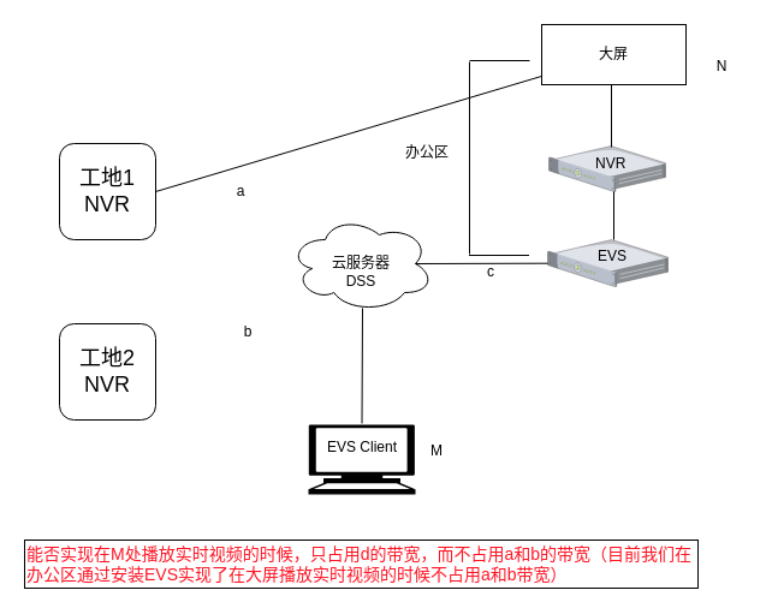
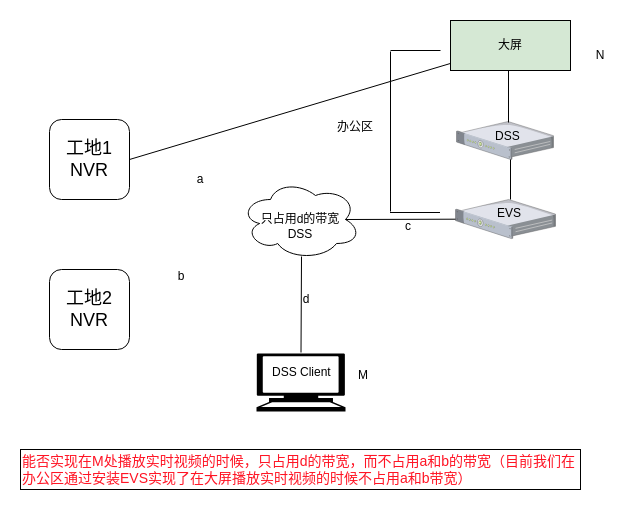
  <mxCell id="0" />
  <mxCell id="1" parent="0" />
  <mxCell id="2" value="&lt;font style=&quot;font-size: 18px&quot;&gt;工地1&lt;br&gt;NVR&lt;br&gt;&lt;/font&gt;" style="whiteSpace=wrap;html=1;aspect=fixed;rounded=1;" vertex="1" parent="1"><mxGeometry x="49" y="119" width="80" height="80" as="geometry" /></mxCell>
  <mxCell id="3" value="&lt;span style=&quot;font-size: 18px&quot;&gt;工地2&lt;/span&gt;&lt;br style=&quot;font-size: 18px&quot;&gt;&lt;span style=&quot;font-size: 18px&quot;&gt;NVR&lt;/span&gt;" style="whiteSpace=wrap;html=1;aspect=fixed;rounded=1;" vertex="1" parent="1"><mxGeometry x="49" y="269" width="80" height="80" as="geometry" /></mxCell>
- <mxCell id="4" value="&lt;br&gt;云服务器&lt;br&gt;DSS" style="ellipse;shape=cloud;whiteSpace=wrap;html=1;" vertex="1" parent="1"><mxGeometry x="240" y="179" width="120" height="80" as="geometry" /></mxCell>
+ <mxCell id="4" value="&lt;br&gt;只占用d的带宽&lt;br&gt;DSS" style="ellipse;shape=cloud;whiteSpace=wrap;html=1;" vertex="1" parent="1"><mxGeometry x="240" y="179" width="120" height="80" as="geometry" /></mxCell>
  <mxCell id="5" value="" style="endArrow=none;html=1;exitX=1;exitY=0.5;exitDx=0;exitDy=0;" edge="1" parent="1" source="2" target="14"><mxGeometry width="50" height="50" relative="1" as="geometry"><mxPoint x="-10" y="419" as="sourcePoint" /><mxPoint x="230" y="179" as="targetPoint" /></mxGeometry></mxCell>
  <mxCell id="6" value="" style="verticalLabelPosition=bottom;aspect=fixed;html=1;verticalAlign=top;strokeColor=none;align=center;outlineConnect=0;shape=mxgraph.citrix.1u_2u_server;" vertex="1" parent="1"><mxGeometry x="455" y="199" width="100" height="39.1" as="geometry" /></mxCell>
  <mxCell id="7" value="" style="endArrow=none;html=1;entryX=0.875;entryY=0.5;entryDx=0;entryDy=0;entryPerimeter=0;" edge="1" parent="1" source="6" target="4"><mxGeometry width="50" height="50" relative="1" as="geometry"><mxPoint x="-10" y="419" as="sourcePoint" /><mxPoint x="40" y="369" as="targetPoint" /></mxGeometry></mxCell>
  <mxCell id="8" value="EVS" style="text;html=1;" vertex="1" parent="1"><mxGeometry x="495" y="199" width="60" height="30" as="geometry" /></mxCell>
  <mxCell id="9" value="" style="verticalLabelPosition=bottom;aspect=fixed;html=1;verticalAlign=top;strokeColor=none;align=center;outlineConnect=0;shape=mxgraph.citrix.1u_2u_server;" vertex="1" parent="1"><mxGeometry x="456" y="121" width="97" height="38" as="geometry" /></mxCell>
- <mxCell id="10" value="NVR" style="text;html=1;" vertex="1" parent="1"><mxGeometry x="493" y="122" width="60" height="30" as="geometry" /></mxCell>
+ <mxCell id="10" value="DSS" style="text;html=1;" vertex="1" parent="1"><mxGeometry x="493" y="122" width="60" height="30" as="geometry" /></mxCell>
  <mxCell id="11" value="" style="endArrow=none;html=1;exitX=0.25;exitY=0;exitDx=0;exitDy=0;" edge="1" parent="1" source="8"><mxGeometry width="50" height="50" relative="1" as="geometry"><mxPoint x="50" y="499" as="sourcePoint" /><mxPoint x="510" y="159" as="targetPoint" /></mxGeometry></mxCell>
  <mxCell id="12" value="" style="shape=mxgraph.signs.tech.computer;html=1;fillColor=#000000;strokeColor=none;verticalLabelPosition=bottom;verticalAlign=top;align=center;" vertex="1" parent="1"><mxGeometry x="256" y="353" width="89" height="58" as="geometry" /></mxCell>
- <mxCell id="13" value="EVS Client" style="text;html=1;resizable=0;points=[];autosize=1;align=left;verticalAlign=top;spacingTop=-4;" vertex="1" parent="1"><mxGeometry x="270" y="362" width="70" height="20" as="geometry" /></mxCell>
- <mxCell id="14" value="大屏" style="rounded=0;whiteSpace=wrap;html=1;" vertex="1" parent="1"><mxGeometry x="450" y="20" width="120" height="50" as="geometry" /></mxCell>
+ <mxCell id="13" value="DSS Client" style="text;html=1;resizable=0;points=[];autosize=1;align=left;verticalAlign=top;spacingTop=-4;" vertex="1" parent="1"><mxGeometry x="270" y="362" width="70" height="20" as="geometry" /></mxCell>
+ <mxCell id="14" value="大屏" style="rounded=0;whiteSpace=wrap;html=1;fillColor=#d5e8d4;" vertex="1" parent="1"><mxGeometry x="450" y="20" width="120" height="50" as="geometry" /></mxCell>
  <mxCell id="15" value="" style="endArrow=none;html=1;entryX=0.5;entryY=1;entryDx=0;entryDy=0;" edge="1" parent="1"><mxGeometry width="50" height="50" relative="1" as="geometry"><mxPoint x="508" y="122" as="sourcePoint" /><mxPoint x="508" y="70" as="targetPoint" /></mxGeometry></mxCell>
  <mxCell id="16" value="" style="endArrow=none;html=1;exitX=0.5;exitY=0;exitDx=0;exitDy=0;exitPerimeter=0;" edge="1" parent="1"><mxGeometry width="50" height="50" relative="1" as="geometry"><mxPoint x="300.5" y="352" as="sourcePoint" /><mxPoint x="301" y="256" as="targetPoint" /></mxGeometry></mxCell>
- <mxCell id="17" value="a" style="text;html=1;strokeColor=none;fillColor=none;align=center;verticalAlign=middle;whiteSpace=wrap;rounded=0;" vertex="1" parent="1"><mxGeometry x="180" y="149" width="40" height="20" as="geometry" /></mxCell>
- <mxCell id="18" value="b" style="text;html=1;strokeColor=none;fillColor=none;align=center;verticalAlign=middle;whiteSpace=wrap;rounded=0;" vertex="1" parent="1"><mxGeometry x="186" y="266" width="40" height="20" as="geometry" /></mxCell>
+ <mxCell id="17" value="a" style="text;html=1;strokeColor=none;fillColor=none;align=center;verticalAlign=middle;whiteSpace=wrap;rounded=0;" vertex="1" parent="1"><mxGeometry x="180" y="169" width="40" height="20" as="geometry" /></mxCell>
+ <mxCell id="18" value="b" style="text;html=1;strokeColor=none;fillColor=none;align=center;verticalAlign=middle;whiteSpace=wrap;rounded=0;" vertex="1" parent="1"><mxGeometry x="161" y="266" width="40" height="20" as="geometry" /></mxCell>
  <mxCell id="19" value="c" style="text;html=1;strokeColor=none;fillColor=none;align=center;verticalAlign=middle;whiteSpace=wrap;rounded=0;" vertex="1" parent="1"><mxGeometry x="387.5" y="216" width="40" height="20" as="geometry" /></mxCell>
+ <mxCell id="20" value="d" style="text;html=1;strokeColor=none;fillColor=none;align=center;verticalAlign=middle;whiteSpace=wrap;rounded=0;" vertex="1" parent="1"><mxGeometry x="286" y="289" width="40" height="20" as="geometry" /></mxCell>
  <mxCell id="21" value="M" style="text;html=1;strokeColor=none;fillColor=none;align=center;verticalAlign=middle;whiteSpace=wrap;rounded=0;" vertex="1" parent="1"><mxGeometry x="343" y="365" width="40" height="20" as="geometry" /></mxCell>
  <mxCell id="22" value="N" style="text;html=1;strokeColor=none;fillColor=none;align=center;verticalAlign=middle;whiteSpace=wrap;rounded=0;" vertex="1" parent="1"><mxGeometry x="580" y="45" width="40" height="20" as="geometry" /></mxCell>
  <mxCell id="23" value="&lt;font style=&quot;font-size: 14px&quot; color=&quot;#ff1424&quot;&gt;能否实现在M处播放实时视频的时候，只占用d的带宽，而不占用a和b的带宽（目前我们在办公区通过安装EVS实现了在大屏播放实时视频的时候不占用a和b带宽）&lt;/font&gt;" style="text;html=1;strokeColor=#000000;fillColor=#FFFFFF;align=left;verticalAlign=middle;whiteSpace=wrap;rounded=0;" vertex="1" parent="1"><mxGeometry x="20" y="449" width="560" height="40" as="geometry" /></mxCell>
  <mxCell id="24" value="" style="endArrow=none;html=1;" edge="1" parent="1"><mxGeometry width="50" height="50" relative="1" as="geometry"><mxPoint x="390" y="50" as="sourcePoint" /><mxPoint x="440" y="50" as="targetPoint" /></mxGeometry></mxCell>
  <mxCell id="25" value="" style="endArrow=none;html=1;" edge="1" parent="1"><mxGeometry width="50" height="50" relative="1" as="geometry"><mxPoint x="390" y="211" as="sourcePoint" /><mxPoint x="390" y="51" as="targetPoint" /></mxGeometry></mxCell>
  <mxCell id="26" value="" style="endArrow=none;html=1;" edge="1" parent="1"><mxGeometry width="50" height="50" relative="1" as="geometry"><mxPoint x="389.5" y="212" as="sourcePoint" /><mxPoint x="439.5" y="212" as="targetPoint" /></mxGeometry></mxCell>
  <mxCell id="27" value="办公区" style="text;html=1;strokeColor=none;fillColor=none;align=center;verticalAlign=middle;whiteSpace=wrap;rounded=0;" vertex="1" parent="1"><mxGeometry x="335" y="117" width="40" height="20" as="geometry" /></mxCell>
